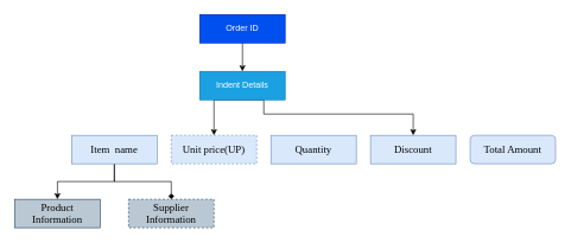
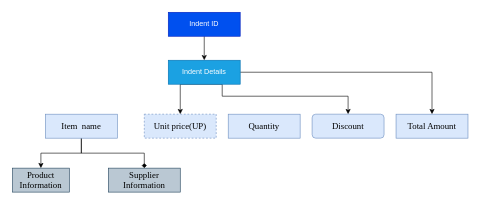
  <mxCell id="0" />
  <mxCell id="1" parent="0" />
  <mxCell id="2" style="edgeStyle=orthogonalEdgeStyle;rounded=0;orthogonalLoop=1;jettySize=auto;html=1;exitX=0.5;exitY=1;exitDx=0;exitDy=0;entryX=0.5;entryY=0;entryDx=0;entryDy=0;" edge="1" parent="1" source="3" target="7"><mxGeometry relative="1" as="geometry" /></mxCell>
- <mxCell id="3" value="Order ID" style="rounded=0;whiteSpace=wrap;html=1;fillColor=#0050ef;strokeColor=#001DBC;fontColor=#ffffff;" vertex="1" parent="1"><mxGeometry x="280" y="20" width="120" height="40" as="geometry" /></mxCell>
+ <mxCell id="3" value="Indent ID" style="rounded=0;whiteSpace=wrap;html=1;fillColor=#0050ef;strokeColor=#001DBC;fontColor=#ffffff;" vertex="1" parent="1"><mxGeometry x="280" y="20" width="120" height="40" as="geometry" /></mxCell>
  <mxCell id="4" style="edgeStyle=orthogonalEdgeStyle;rounded=0;orthogonalLoop=1;jettySize=auto;html=1;exitX=0.75;exitY=1;exitDx=0;exitDy=0;" edge="1" parent="1" source="7" target="11"><mxGeometry relative="1" as="geometry"><Array as="points"><mxPoint x="300" y="140" /></Array></mxGeometry></mxCell>
  <mxCell id="5" style="edgeStyle=orthogonalEdgeStyle;rounded=0;orthogonalLoop=1;jettySize=auto;html=1;exitX=0.75;exitY=1;exitDx=0;exitDy=0;" edge="1" parent="1" source="7" target="13"><mxGeometry relative="1" as="geometry"><Array as="points"><mxPoint x="370" y="160" /><mxPoint x="580" y="160" /></Array></mxGeometry></mxCell>
+ <mxCell id="6" style="edgeStyle=orthogonalEdgeStyle;rounded=0;orthogonalLoop=1;jettySize=auto;html=1;exitX=1;exitY=0.5;exitDx=0;exitDy=0;" edge="1" parent="1" source="7" target="14"><mxGeometry relative="1" as="geometry"><Array as="points"><mxPoint x="720" y="120" /></Array></mxGeometry></mxCell>
  <mxCell id="7" value="Indent Details" style="rounded=0;whiteSpace=wrap;html=1;fillColor=#1ba1e2;strokeColor=#006EAF;fontColor=#ffffff;" vertex="1" parent="1"><mxGeometry x="280" y="100" width="120" height="40" as="geometry" /></mxCell>
  <mxCell id="8" style="edgeStyle=orthogonalEdgeStyle;rounded=0;orthogonalLoop=1;jettySize=auto;html=1;" edge="1" parent="1" source="10" target="15"><mxGeometry relative="1" as="geometry" /></mxCell>
  <mxCell id="9" style="edgeStyle=orthogonalEdgeStyle;rounded=0;orthogonalLoop=1;jettySize=auto;html=1;endArrow=diamond;" edge="1" parent="1" source="10" target="16"><mxGeometry relative="1" as="geometry" /></mxCell>
- <mxCell id="10" value="&lt;span style=&quot;font-size: 11.0pt ; line-height: 107% ; font-family: &amp;#34;times new roman&amp;#34; , serif&quot;&gt;Item &amp;nbsp;name&lt;/span&gt;" style="rounded=0;whiteSpace=wrap;html=1;fillColor=#dae8fc;strokeColor=#6c8ebf;" vertex="1" parent="1"><mxGeometry x="100" y="190" width="120" height="40" as="geometry" /></mxCell>
+ <mxCell id="10" value="&lt;span style=&quot;font-size: 11.0pt ; line-height: 107% ; font-family: &amp;#34;times new roman&amp;#34; , serif&quot;&gt;Item &amp;nbsp;name&lt;/span&gt;" style="rounded=0;whiteSpace=wrap;html=1;fillColor=#dae8fc;strokeColor=#6c8ebf;" vertex="1" parent="1"><mxGeometry x="75" y="190" width="120" height="40" as="geometry" /></mxCell>
  <mxCell id="11" value="&lt;span style=&quot;font-size: 11.0pt ; line-height: 107% ; font-family: &amp;#34;times new roman&amp;#34; , serif&quot;&gt;Unit price(UP)&lt;/span&gt;" style="rounded=0;whiteSpace=wrap;html=1;fillColor=#dae8fc;strokeColor=#6c8ebf;dashed=1;" vertex="1" parent="1"><mxGeometry x="240" y="190" width="120" height="40" as="geometry" /></mxCell>
  <mxCell id="12" value="&lt;span style=&quot;font-size: 11.0pt ; line-height: 107% ; font-family: &amp;#34;times new roman&amp;#34; , serif&quot;&gt;Quantity&lt;/span&gt;" style="rounded=0;whiteSpace=wrap;html=1;fillColor=#dae8fc;strokeColor=#6c8ebf;" vertex="1" parent="1"><mxGeometry x="380" y="190" width="120" height="40" as="geometry" /></mxCell>
- <mxCell id="13" value="&lt;span style=&quot;font-size: 11.0pt ; line-height: 107% ; font-family: &amp;#34;times new roman&amp;#34; , serif&quot;&gt;Discount&lt;/span&gt;" style="rounded=0;whiteSpace=wrap;html=1;fillColor=#dae8fc;strokeColor=#6c8ebf;" vertex="1" parent="1"><mxGeometry x="520" y="190" width="120" height="40" as="geometry" /></mxCell>
- <mxCell id="14" value="&lt;span style=&quot;font-size: 11.0pt ; line-height: 107% ; font-family: &amp;#34;times new roman&amp;#34; , serif&quot;&gt;Total Amount&lt;/span&gt;" style="whiteSpace=wrap;html=1;fillColor=#dae8fc;strokeColor=#6c8ebf;rounded=1;" vertex="1" parent="1"><mxGeometry x="660" y="190" width="120" height="40" as="geometry" /></mxCell>
- <mxCell id="15" value="&lt;span style=&quot;font-size: 11.0pt ; line-height: 107% ; font-family: &amp;#34;times new roman&amp;#34; , serif&quot;&gt;Product Information&lt;/span&gt;" style="rounded=0;whiteSpace=wrap;html=1;fillColor=#bac8d3;strokeColor=#23445d;" vertex="1" parent="1"><mxGeometry y="280" width="120" height="40" as="geometry" x="20" /></mxCell>
- <mxCell id="16" value="&lt;span style=&quot;font-size: 11.0pt ; line-height: 107% ; font-family: &amp;#34;times new roman&amp;#34; , serif&quot;&gt;Supplier Information&lt;/span&gt;" style="rounded=0;whiteSpace=wrap;html=1;fillColor=#bac8d3;strokeColor=#23445d;dashed=1;" vertex="1" parent="1"><mxGeometry x="180" y="280" width="120" height="40" as="geometry" /></mxCell>
+ <mxCell id="13" value="&lt;span style=&quot;font-size: 11.0pt ; line-height: 107% ; font-family: &amp;#34;times new roman&amp;#34; , serif&quot;&gt;Discount&lt;/span&gt;" style="whiteSpace=wrap;html=1;fillColor=#dae8fc;strokeColor=#6c8ebf;rounded=1;" vertex="1" parent="1"><mxGeometry x="520" y="190" width="120" height="40" as="geometry" /></mxCell>
+ <mxCell id="14" value="&lt;span style=&quot;font-size: 11.0pt ; line-height: 107% ; font-family: &amp;#34;times new roman&amp;#34; , serif&quot;&gt;Total Amount&lt;/span&gt;" style="rounded=0;whiteSpace=wrap;html=1;fillColor=#dae8fc;strokeColor=#6c8ebf;" vertex="1" parent="1"><mxGeometry x="660" y="190" width="120" height="40" as="geometry" /></mxCell>
+ <mxCell id="15" value="&lt;span style=&quot;font-size: 11.0pt ; line-height: 107% ; font-family: &amp;#34;times new roman&amp;#34; , serif&quot;&gt;Product Information&lt;/span&gt;" style="rounded=0;whiteSpace=wrap;html=1;fillColor=#bac8d3;strokeColor=#23445d;" vertex="1" parent="1"><mxGeometry x="20" y="280" width="95" height="40" as="geometry" /></mxCell>
+ <mxCell id="16" value="&lt;span style=&quot;font-size: 11.0pt ; line-height: 107% ; font-family: &amp;#34;times new roman&amp;#34; , serif&quot;&gt;Supplier Information&lt;/span&gt;" style="rounded=0;whiteSpace=wrap;html=1;fillColor=#bac8d3;strokeColor=#23445d;" vertex="1" parent="1"><mxGeometry x="180" y="280" width="120" height="40" as="geometry" /></mxCell>
